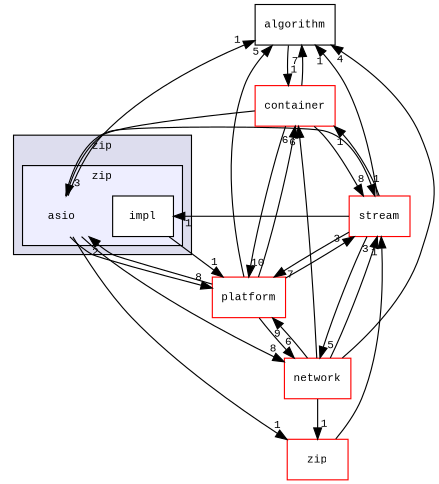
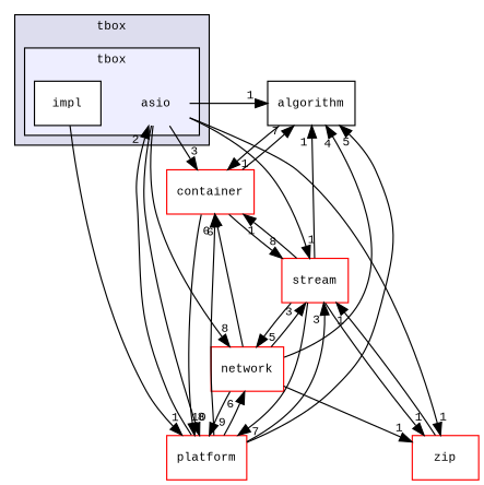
  digraph {
    compound=true
    node [fontname=CourierNew fontsize=10 shape=box color=red fillcolor=white style=filled]
    edge [headlabel=1 labeldistance=1.5 labelfontname=CourierNew labelfontsize=10]
    n1 [label=asio shape=plaintext color="" fillcolor="" style=""]
    n2 [color=black label=impl]
    n3 [label=algorithm color="" fillcolor="" style=""]
    n4 [label=network]
    n5 [label=container]
    n6 [label=platform]
    n7 [label=stream]
    n8 [label=zip]
    subgraph cluster_1 {
      bgcolor="#ddddee"
      fontname=CourierNew
      fontsize=10
-     label=zip
+     label=tbox
      pencolor=black
      subgraph cluster_2 {
        bgcolor="#eeeeff"
        fontname=CourierNew
        fontsize=10
        pencolor=black
        n1
        n2
      }
    }
    n1 -> n3
    n1 -> n4 [headlabel=8]
-   n5 -> n1 [headlabel=3]
+   n1 -> n5 [headlabel=3]
    n1 -> n6 [headlabel=8]
    n1 -> n7
    n1 -> n8
    n2 -> n6
    n3 -> n5
    n4 -> n3 [headlabel=4]
    n4 -> n5 [headlabel=6]
    n4 -> n6 [headlabel=9]
    n4 -> n7 [headlabel=3]
    n4 -> n8
    n5 -> n3 [headlabel=7]
    n5 -> n6 [headlabel=10]
    n5 -> n7 [headlabel=8]
    n6 -> n1 [headlabel=2]
    n6 -> n3 [headlabel=5]
    n6 -> n4 [headlabel=6]
    n6 -> n5 [headlabel=6]
    n6 -> n7 [headlabel=3]
    n7 -> n3
    n7 -> n4 [headlabel=5]
    n7 -> n5
    n7 -> n6 [headlabel=7]
-   n7 -> n2
+   n7 -> n8
    n8 -> n7
  }
